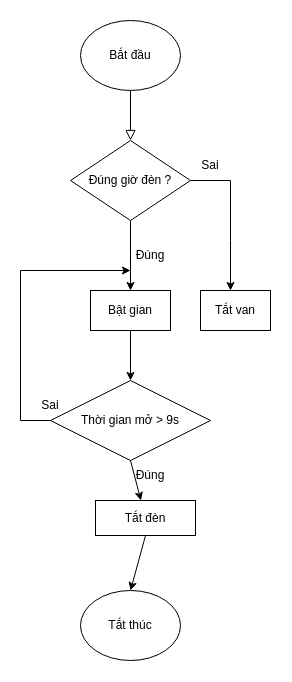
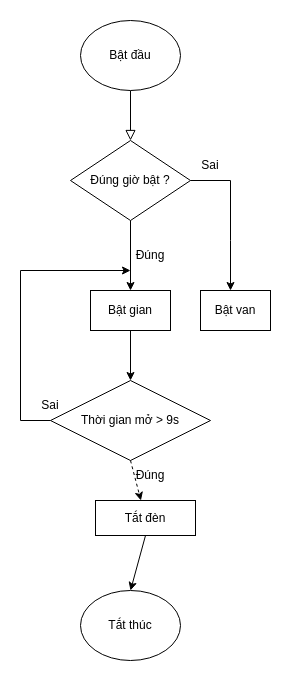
  <mxCell id="0" />
  <mxCell id="1" parent="0" />
  <mxCell id="2" value="" style="rounded=0;html=1;jettySize=auto;orthogonalLoop=1;fontSize=11;endArrow=block;endFill=0;endSize=8;strokeWidth=1;shadow=0;labelBackgroundColor=none;edgeStyle=orthogonalEdgeStyle;" edge="1" parent="1"><mxGeometry relative="1" as="geometry"><mxPoint x="130" y="90" as="sourcePoint" /><mxPoint x="130" y="140" as="targetPoint" /></mxGeometry></mxCell>
- <mxCell id="3" value="Bắt đầu" style="ellipse;whiteSpace=wrap;html=1;" vertex="1" parent="1"><mxGeometry x="80" y="20" width="100" height="70" as="geometry" /></mxCell>
- <mxCell id="4" value="Đúng giờ đèn ?" style="rhombus;whiteSpace=wrap;html=1;" vertex="1" parent="1"><mxGeometry x="70" y="140" width="120" height="80" as="geometry" /></mxCell>
+ <mxCell id="3" value="Bật đầu" style="ellipse;whiteSpace=wrap;html=1;" vertex="1" parent="1"><mxGeometry x="80" y="20" width="100" height="70" as="geometry" /></mxCell>
+ <mxCell id="4" value="Đúng giờ bật ?" style="rhombus;whiteSpace=wrap;html=1;" vertex="1" parent="1"><mxGeometry x="70" y="140" width="120" height="80" as="geometry" /></mxCell>
  <mxCell id="5" value="" style="endArrow=classic;html=1;rounded=0;exitX=0.5;exitY=1;exitDx=0;exitDy=0;" edge="1" parent="1" source="4"><mxGeometry width="50" height="50" relative="1" as="geometry"><mxPoint x="260" y="400" as="sourcePoint" /><mxPoint x="130" y="290" as="targetPoint" /></mxGeometry></mxCell>
  <mxCell id="6" value="Đúng" style="text;html=1;align=center;verticalAlign=middle;whiteSpace=wrap;rounded=0;" vertex="1" parent="1"><mxGeometry x="120" y="240" width="60" height="30" as="geometry" /></mxCell>
  <mxCell id="7" value="" style="endArrow=classic;html=1;rounded=0;exitX=1;exitY=0.5;exitDx=0;exitDy=0;" edge="1" parent="1" source="4"><mxGeometry width="50" height="50" relative="1" as="geometry"><mxPoint x="260" y="400" as="sourcePoint" /><mxPoint x="230" y="290" as="targetPoint" /><Array as="points"><mxPoint x="230" y="180" /><mxPoint x="230" y="240" /></Array></mxGeometry></mxCell>
  <mxCell id="8" value="Sai" style="text;html=1;align=center;verticalAlign=middle;whiteSpace=wrap;rounded=0;" vertex="1" parent="1"><mxGeometry x="180" y="150" width="60" height="30" as="geometry" /></mxCell>
  <mxCell id="9" value="Bật gian" style="rounded=0;whiteSpace=wrap;html=1;" vertex="1" parent="1"><mxGeometry x="90" y="290" width="80" height="40" as="geometry" /></mxCell>
- <mxCell id="10" value="Tắt van" style="rounded=0;whiteSpace=wrap;html=1;" vertex="1" parent="1"><mxGeometry x="200" y="290" width="70" height="40" as="geometry" /></mxCell>
+ <mxCell id="10" value="Bật van" style="rounded=0;whiteSpace=wrap;html=1;" vertex="1" parent="1"><mxGeometry x="200" y="290" width="70" height="40" as="geometry" /></mxCell>
  <mxCell id="11" value="" style="endArrow=classic;html=1;rounded=0;exitX=0.5;exitY=1;exitDx=0;exitDy=0;" edge="1" parent="1" source="9"><mxGeometry width="50" height="50" relative="1" as="geometry"><mxPoint x="250" y="440" as="sourcePoint" /><mxPoint x="130" y="380" as="targetPoint" /></mxGeometry></mxCell>
  <mxCell id="12" value="Thời gian mở &amp;gt; 9s" style="rhombus;whiteSpace=wrap;html=1;" vertex="1" parent="1"><mxGeometry x="50" y="380" width="160" height="80" as="geometry" /></mxCell>
  <mxCell id="13" value="Sai" style="text;html=1;align=center;verticalAlign=middle;whiteSpace=wrap;rounded=0;" vertex="1" parent="1"><mxGeometry x="20" y="390" width="60" height="30" as="geometry" /></mxCell>
  <mxCell id="14" value="" style="endArrow=classic;html=1;rounded=0;exitX=0;exitY=0.5;exitDx=0;exitDy=0;" edge="1" parent="1" source="12"><mxGeometry width="50" height="50" relative="1" as="geometry"><mxPoint x="110" y="380" as="sourcePoint" /><mxPoint x="130" y="270" as="targetPoint" /><Array as="points"><mxPoint x="20" y="420" /><mxPoint x="20" y="270" /></Array></mxGeometry></mxCell>
  <mxCell id="15" value="Tắt đèn" style="rounded=0;whiteSpace=wrap;html=1;" vertex="1" parent="1"><mxGeometry x="95" y="500" width="100" height="35" as="geometry" /></mxCell>
- <mxCell id="16" value="" style="endArrow=classic;html=1;rounded=0;exitX=0.5;exitY=1;exitDx=0;exitDy=0;" edge="1" parent="1" source="12" target="15"><mxGeometry width="50" height="50" relative="1" as="geometry"><mxPoint x="110" y="450" as="sourcePoint" /><mxPoint x="160" y="400" as="targetPoint" /></mxGeometry></mxCell>
+ <mxCell id="16" value="" style="endArrow=classic;html=1;rounded=0;exitX=0.5;exitY=1;exitDx=0;exitDy=0;dashed=1;" edge="1" parent="1" source="12" target="15"><mxGeometry width="50" height="50" relative="1" as="geometry"><mxPoint x="110" y="450" as="sourcePoint" /><mxPoint x="160" y="400" as="targetPoint" /></mxGeometry></mxCell>
  <mxCell id="17" value="Đúng" style="text;html=1;align=center;verticalAlign=middle;whiteSpace=wrap;rounded=0;" vertex="1" parent="1"><mxGeometry x="120" y="460" width="60" height="30" as="geometry" /></mxCell>
  <mxCell id="18" value="" style="endArrow=classic;html=1;rounded=0;exitX=0.5;exitY=1;exitDx=0;exitDy=0;" edge="1" parent="1" source="15"><mxGeometry width="50" height="50" relative="1" as="geometry"><mxPoint x="110" y="450" as="sourcePoint" /><mxPoint x="130" y="590" as="targetPoint" /></mxGeometry></mxCell>
  <mxCell id="19" value="Tắt thúc" style="ellipse;whiteSpace=wrap;html=1;" vertex="1" parent="1"><mxGeometry x="80" y="590" width="100" height="70" as="geometry" /></mxCell>
